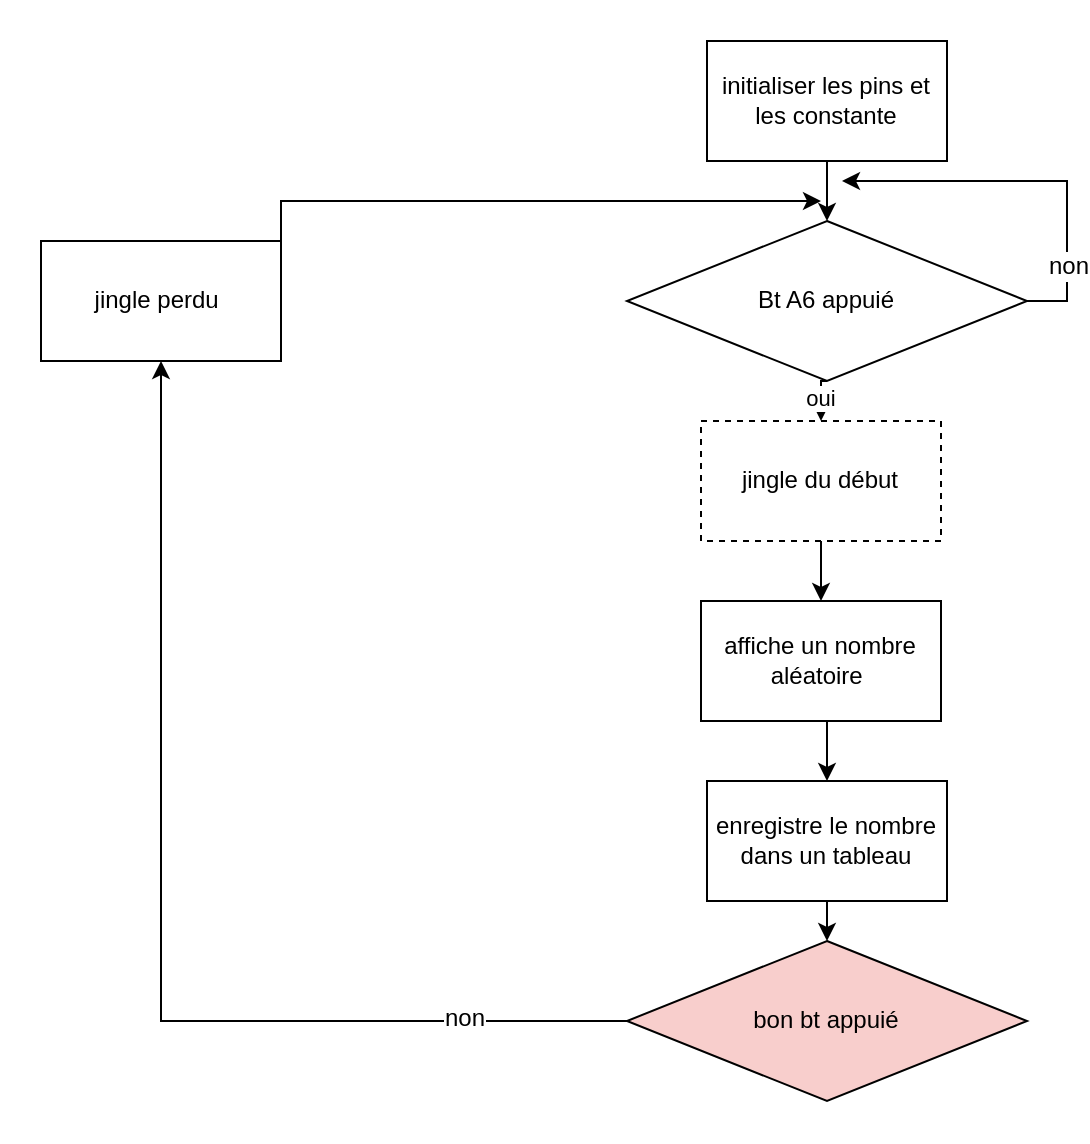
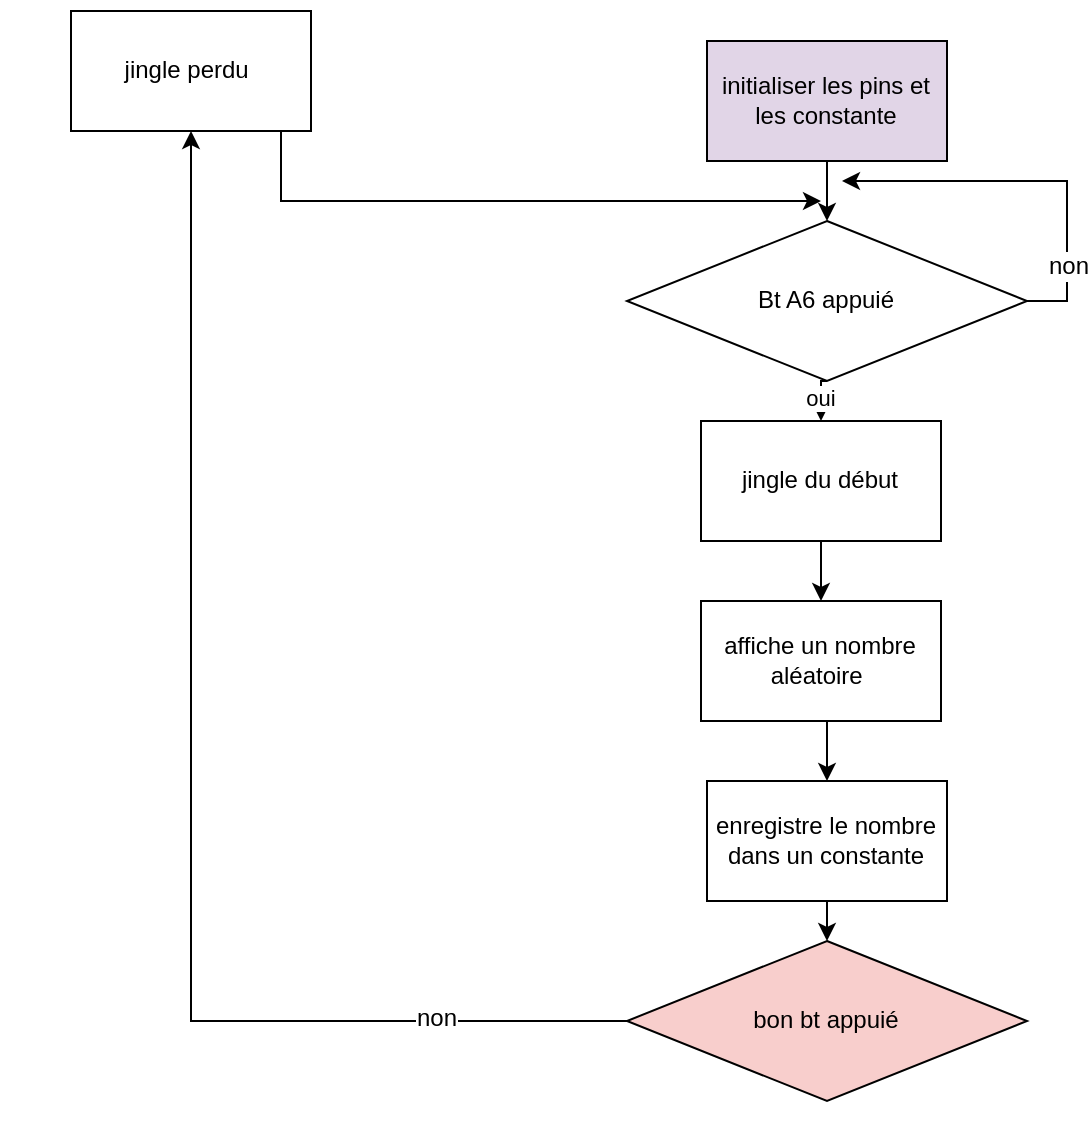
  <mxCell id="0" />
  <mxCell id="1" parent="0" />
  <mxCell id="2" style="edgeStyle=orthogonalEdgeStyle;rounded=0;orthogonalLoop=1;jettySize=auto;html=1;exitX=0.5;exitY=1;exitDx=0;exitDy=0;entryX=0.5;entryY=0;entryDx=0;entryDy=0;" edge="1" parent="1" source="3" target="9"><mxGeometry relative="1" as="geometry" /></mxCell>
- <mxCell id="3" value="initialiser les pins et les constante" style="rounded=0;whiteSpace=wrap;html=1;" vertex="1" parent="1"><mxGeometry x="353" y="20" width="120" height="60" as="geometry" /></mxCell>
+ <mxCell id="3" value="initialiser les pins et les constante" style="rounded=0;whiteSpace=wrap;html=1;fillColor=#e1d5e7;" vertex="1" parent="1"><mxGeometry x="353" y="20" width="120" height="60" as="geometry" /></mxCell>
  <mxCell id="4" style="edgeStyle=orthogonalEdgeStyle;rounded=0;orthogonalLoop=1;jettySize=auto;html=1;exitX=0.5;exitY=1;exitDx=0;exitDy=0;entryX=0.5;entryY=0;entryDx=0;entryDy=0;" edge="1" parent="1" source="5" target="11"><mxGeometry relative="1" as="geometry" /></mxCell>
- <mxCell id="5" value="jingle du début" style="rounded=0;whiteSpace=wrap;html=1;dashed=1;" vertex="1" parent="1"><mxGeometry x="350" y="210" width="120" height="60" as="geometry" /></mxCell>
+ <mxCell id="5" value="jingle du début" style="rounded=0;whiteSpace=wrap;html=1;" vertex="1" parent="1"><mxGeometry x="350" y="210" width="120" height="60" as="geometry" /></mxCell>
  <mxCell id="6" value="oui" style="edgeStyle=orthogonalEdgeStyle;rounded=0;orthogonalLoop=1;jettySize=auto;html=1;exitX=0.5;exitY=1;exitDx=0;exitDy=0;entryX=0.5;entryY=0;entryDx=0;entryDy=0;" edge="1" parent="1" source="9" target="5"><mxGeometry relative="1" as="geometry" /></mxCell>
  <mxCell id="7" style="edgeStyle=orthogonalEdgeStyle;rounded=0;orthogonalLoop=1;jettySize=auto;html=1;exitX=1;exitY=0.5;exitDx=0;exitDy=0;" edge="1" parent="1" source="9"><mxGeometry relative="1" as="geometry"><mxPoint x="420" y="90" as="targetPoint" /></mxGeometry></mxCell>
  <mxCell id="8" value="non" style="text;html=1;resizable=0;points=[];align=center;verticalAlign=middle;labelBackgroundColor=#ffffff;" vertex="1" connectable="0" parent="7"><mxGeometry x="-0.606" relative="1" as="geometry"><mxPoint as="offset" /></mxGeometry></mxCell>
  <mxCell id="9" value="Bt A6 appuié" style="rhombus;whiteSpace=wrap;html=1;" vertex="1" parent="1"><mxGeometry x="313" y="110" width="200" height="80" as="geometry" /></mxCell>
  <mxCell id="10" style="edgeStyle=orthogonalEdgeStyle;rounded=0;orthogonalLoop=1;jettySize=auto;html=1;exitX=0.5;exitY=1;exitDx=0;exitDy=0;entryX=0.5;entryY=0;entryDx=0;entryDy=0;" edge="1" parent="1" source="11" target="13"><mxGeometry relative="1" as="geometry" /></mxCell>
  <mxCell id="11" value="affiche un nombre aléatoire&amp;nbsp;&lt;span style=&quot;font-family: &amp;#34;helvetica&amp;#34; , &amp;#34;arial&amp;#34; , sans-serif ; font-size: 0px ; white-space: nowrap&quot;&gt;%3CmxGraphModel%3E%3Croot%3E%3CmxCell%20id%3D%220%22%2F%3E%3CmxCell%20id%3D%221%22%20parent%3D%220%22%2F%3E%3CmxCell%20id%3D%222%22%20value%3D%22jingle%20du%20d%C3%A9but%22%20style%3D%22rounded%3D0%3BwhiteSpace%3Dwrap%3Bhtml%3D1%3B%22%20vertex%3D%221%22%20parent%3D%221%22%3E%3CmxGeometry%20x%3D%22350%22%20y%3D%22340%22%20width%3D%22120%22%20height%3D%2260%22%20as%3D%22geometry%22%2F%3E%3C%2FmxCell%3E%3C%2Froot%3E%3C%2FmxGraphModel%3E&lt;/span&gt;" style="rounded=0;whiteSpace=wrap;html=1;" vertex="1" parent="1"><mxGeometry x="350" y="300" width="120" height="60" as="geometry" /></mxCell>
  <mxCell id="12" style="edgeStyle=orthogonalEdgeStyle;rounded=0;orthogonalLoop=1;jettySize=auto;html=1;exitX=0.5;exitY=1;exitDx=0;exitDy=0;entryX=0.5;entryY=0;entryDx=0;entryDy=0;" edge="1" parent="1" source="13" target="18"><mxGeometry relative="1" as="geometry" /></mxCell>
- <mxCell id="13" value="enregistre le nombre dans un tableau" style="rounded=0;whiteSpace=wrap;html=1;" vertex="1" parent="1"><mxGeometry x="353" y="390" width="120" height="60" as="geometry" /></mxCell>
+ <mxCell id="13" value="enregistre le nombre dans un constante" style="rounded=0;whiteSpace=wrap;html=1;" vertex="1" parent="1"><mxGeometry x="353" y="390" width="120" height="60" as="geometry" /></mxCell>
  <mxCell id="14" style="edgeStyle=orthogonalEdgeStyle;rounded=0;orthogonalLoop=1;jettySize=auto;html=1;exitX=1;exitY=0.5;exitDx=0;exitDy=0;" edge="1" parent="1" source="15"><mxGeometry relative="1" as="geometry"><mxPoint x="410" y="100" as="targetPoint" /><Array as="points"><mxPoint x="140" y="100" /></Array></mxGeometry></mxCell>
- <mxCell id="15" value="jingle perdu&amp;nbsp;" style="rounded=0;whiteSpace=wrap;html=1;" vertex="1" parent="1"><mxGeometry x="20" y="120" width="120" height="60" as="geometry" /></mxCell>
+ <mxCell id="15" value="jingle perdu&amp;nbsp;" style="rounded=0;whiteSpace=wrap;html=1;" vertex="1" parent="1"><mxGeometry x="35" y="5" width="120" height="60" as="geometry" /></mxCell>
  <mxCell id="16" style="edgeStyle=orthogonalEdgeStyle;rounded=0;orthogonalLoop=1;jettySize=auto;html=1;exitX=0;exitY=0.5;exitDx=0;exitDy=0;entryX=0.5;entryY=1;entryDx=0;entryDy=0;" edge="1" parent="1" source="18" target="15"><mxGeometry relative="1" as="geometry" /></mxCell>
  <mxCell id="17" value="non" style="text;html=1;resizable=0;points=[];align=center;verticalAlign=middle;labelBackgroundColor=#ffffff;" vertex="1" connectable="0" parent="16"><mxGeometry x="-0.709" y="-2" relative="1" as="geometry"><mxPoint as="offset" /></mxGeometry></mxCell>
  <mxCell id="18" value="bon bt appuié" style="rhombus;whiteSpace=wrap;html=1;fillColor=#f8cecc;" vertex="1" parent="1"><mxGeometry x="313" y="470" width="200" height="80" as="geometry" /></mxCell>
